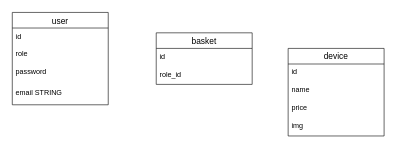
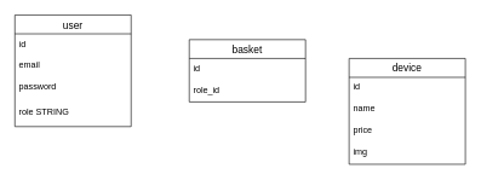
  <mxCell id="0" />
  <mxCell id="1" parent="0" />
  <mxCell id="2" value="user" style="swimlane;fontStyle=0;childLayout=stackLayout;horizontal=1;startSize=26;horizontalStack=0;resizeParent=1;resizeParentMax=0;resizeLast=0;collapsible=1;marginBottom=0;align=center;fontSize=14;" parent="1" vertex="1"><mxGeometry x="20" y="20" width="160" height="154" as="geometry" /></mxCell>
  <mxCell id="3" value="id" style="text;strokeColor=none;fillColor=none;spacingLeft=4;spacingRight=4;overflow=hidden;rotatable=0;points=[[0,0.5],[1,0.5]];portConstraint=eastwest;fontSize=12;" parent="2" vertex="1"><mxGeometry y="26" width="160" height="30" as="geometry" /></mxCell>
- <mxCell id="4" value="role" style="text;strokeColor=none;fillColor=none;spacingLeft=4;spacingRight=4;overflow=hidden;rotatable=0;points=[[0,0.5],[1,0.5]];portConstraint=eastwest;fontSize=12;" parent="2" vertex="1"><mxGeometry y="56" width="160" height="30" as="geometry" /></mxCell>
+ <mxCell id="4" value="email" style="text;strokeColor=none;fillColor=none;spacingLeft=4;spacingRight=4;overflow=hidden;rotatable=0;points=[[0,0.5],[1,0.5]];portConstraint=eastwest;fontSize=12;" parent="2" vertex="1"><mxGeometry y="56" width="160" height="30" as="geometry" /></mxCell>
  <mxCell id="5" value="password" style="text;strokeColor=none;fillColor=none;spacingLeft=4;spacingRight=4;overflow=hidden;rotatable=0;points=[[0,0.5],[1,0.5]];portConstraint=eastwest;fontSize=12;" parent="2" vertex="1"><mxGeometry y="86" width="160" height="34" as="geometry" /></mxCell>
- <mxCell id="6" value="email STRING" style="text;strokeColor=none;fillColor=none;spacingLeft=4;spacingRight=4;overflow=hidden;rotatable=0;points=[[0,0.5],[1,0.5]];portConstraint=eastwest;fontSize=12;" parent="2" vertex="1"><mxGeometry y="120" width="160" height="34" as="geometry" /></mxCell>
+ <mxCell id="6" value="role STRING" style="text;strokeColor=none;fillColor=none;spacingLeft=4;spacingRight=4;overflow=hidden;rotatable=0;points=[[0,0.5],[1,0.5]];portConstraint=eastwest;fontSize=12;" parent="2" vertex="1"><mxGeometry y="120" width="160" height="34" as="geometry" /></mxCell>
  <mxCell id="7" value="basket" style="swimlane;fontStyle=0;childLayout=stackLayout;horizontal=1;startSize=26;horizontalStack=0;resizeParent=1;resizeParentMax=0;resizeLast=0;collapsible=1;marginBottom=0;align=center;fontSize=14;" vertex="1" parent="1"><mxGeometry x="260" y="54" width="160" height="86" as="geometry" /></mxCell>
  <mxCell id="8" value="id" style="text;strokeColor=none;fillColor=none;spacingLeft=4;spacingRight=4;overflow=hidden;rotatable=0;points=[[0,0.5],[1,0.5]];portConstraint=eastwest;fontSize=12;" vertex="1" parent="7"><mxGeometry y="26" width="160" height="30" as="geometry" /></mxCell>
  <mxCell id="9" value="role_id" style="text;strokeColor=none;fillColor=none;spacingLeft=4;spacingRight=4;overflow=hidden;rotatable=0;points=[[0,0.5],[1,0.5]];portConstraint=eastwest;fontSize=12;" vertex="1" parent="7"><mxGeometry y="56" width="160" height="30" as="geometry" /></mxCell>
  <mxCell id="10" value="device" style="swimlane;fontStyle=0;childLayout=stackLayout;horizontal=1;startSize=26;horizontalStack=0;resizeParent=1;resizeParentMax=0;resizeLast=0;collapsible=1;marginBottom=0;align=center;fontSize=14;" vertex="1" parent="1"><mxGeometry x="480" y="80" width="160" height="146" as="geometry" /></mxCell>
  <mxCell id="11" value="id" style="text;strokeColor=none;fillColor=none;spacingLeft=4;spacingRight=4;overflow=hidden;rotatable=0;points=[[0,0.5],[1,0.5]];portConstraint=eastwest;fontSize=12;" vertex="1" parent="10"><mxGeometry y="26" width="160" height="30" as="geometry" /></mxCell>
  <mxCell id="12" value="name" style="text;strokeColor=none;fillColor=none;spacingLeft=4;spacingRight=4;overflow=hidden;rotatable=0;points=[[0,0.5],[1,0.5]];portConstraint=eastwest;fontSize=12;" vertex="1" parent="10"><mxGeometry y="56" width="160" height="30" as="geometry" /></mxCell>
  <mxCell id="13" value="price" style="text;strokeColor=none;fillColor=none;spacingLeft=4;spacingRight=4;overflow=hidden;rotatable=0;points=[[0,0.5],[1,0.5]];portConstraint=eastwest;fontSize=12;" vertex="1" parent="10"><mxGeometry y="86" width="160" height="30" as="geometry" /></mxCell>
  <mxCell id="14" value="img" style="text;strokeColor=none;fillColor=none;spacingLeft=4;spacingRight=4;overflow=hidden;rotatable=0;points=[[0,0.5],[1,0.5]];portConstraint=eastwest;fontSize=12;" vertex="1" parent="10"><mxGeometry y="116" width="160" height="30" as="geometry" /></mxCell>
